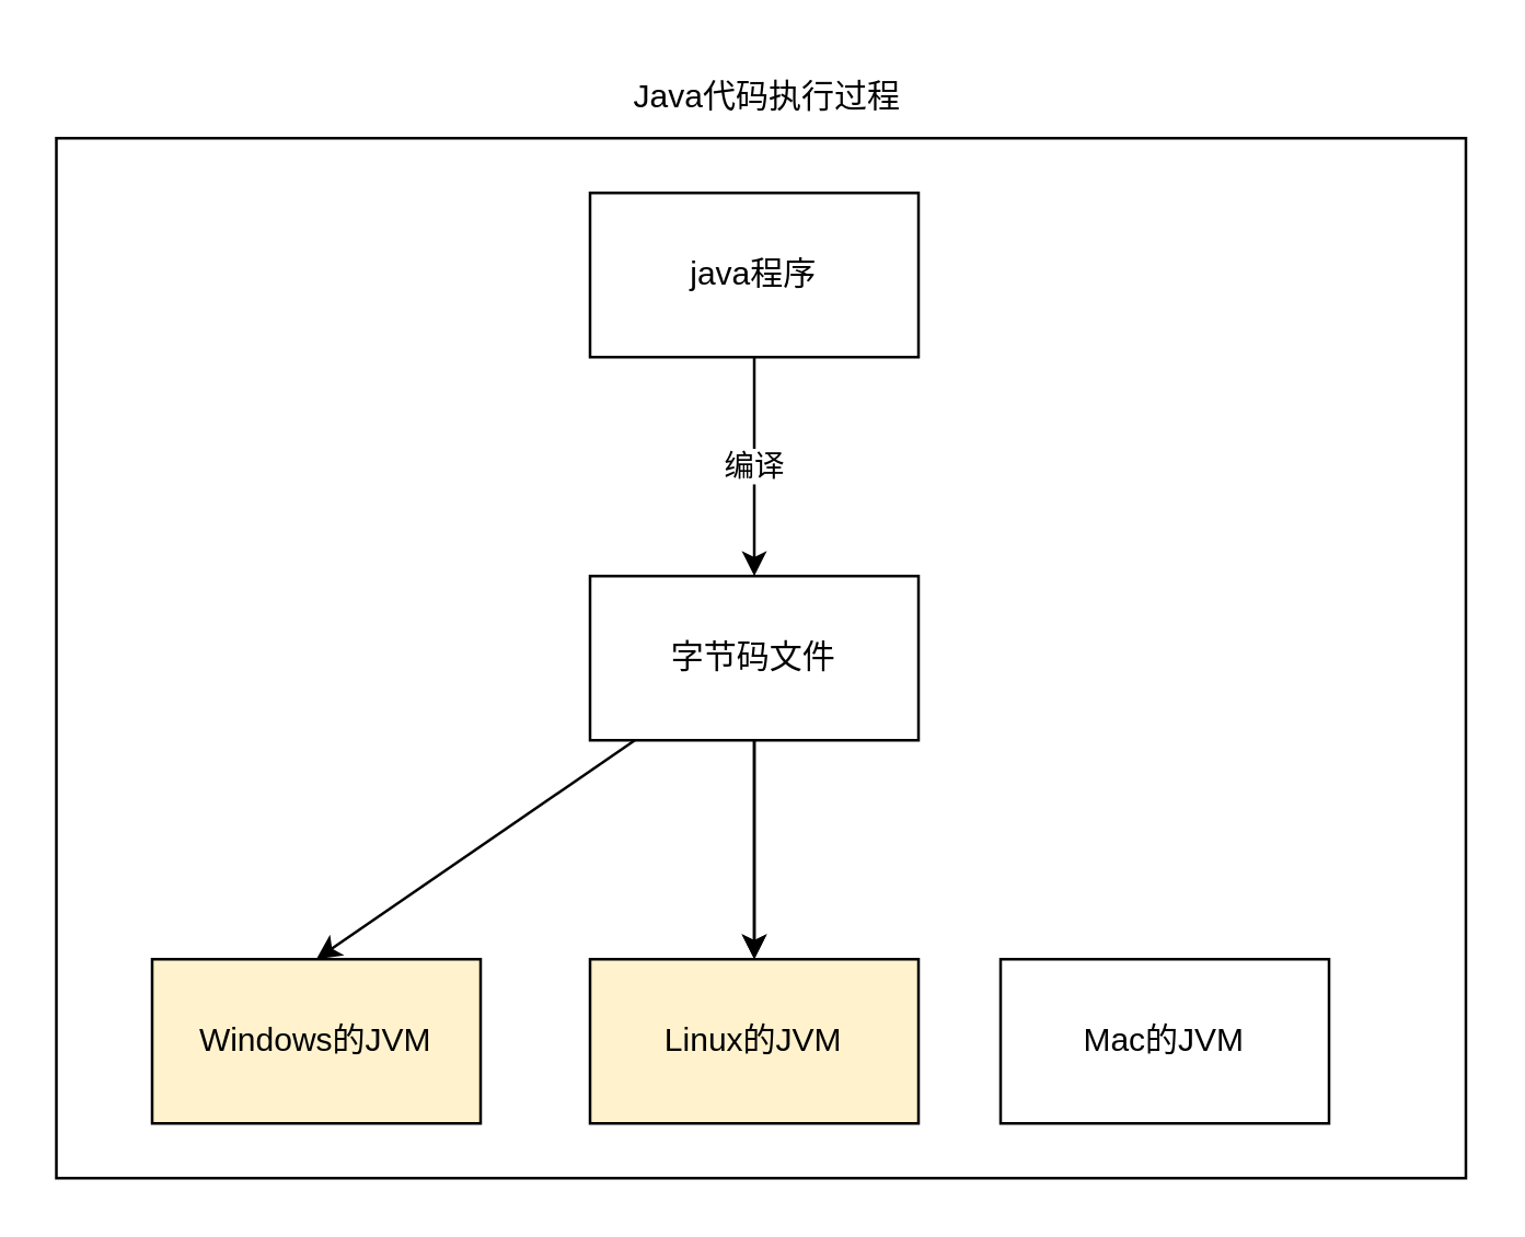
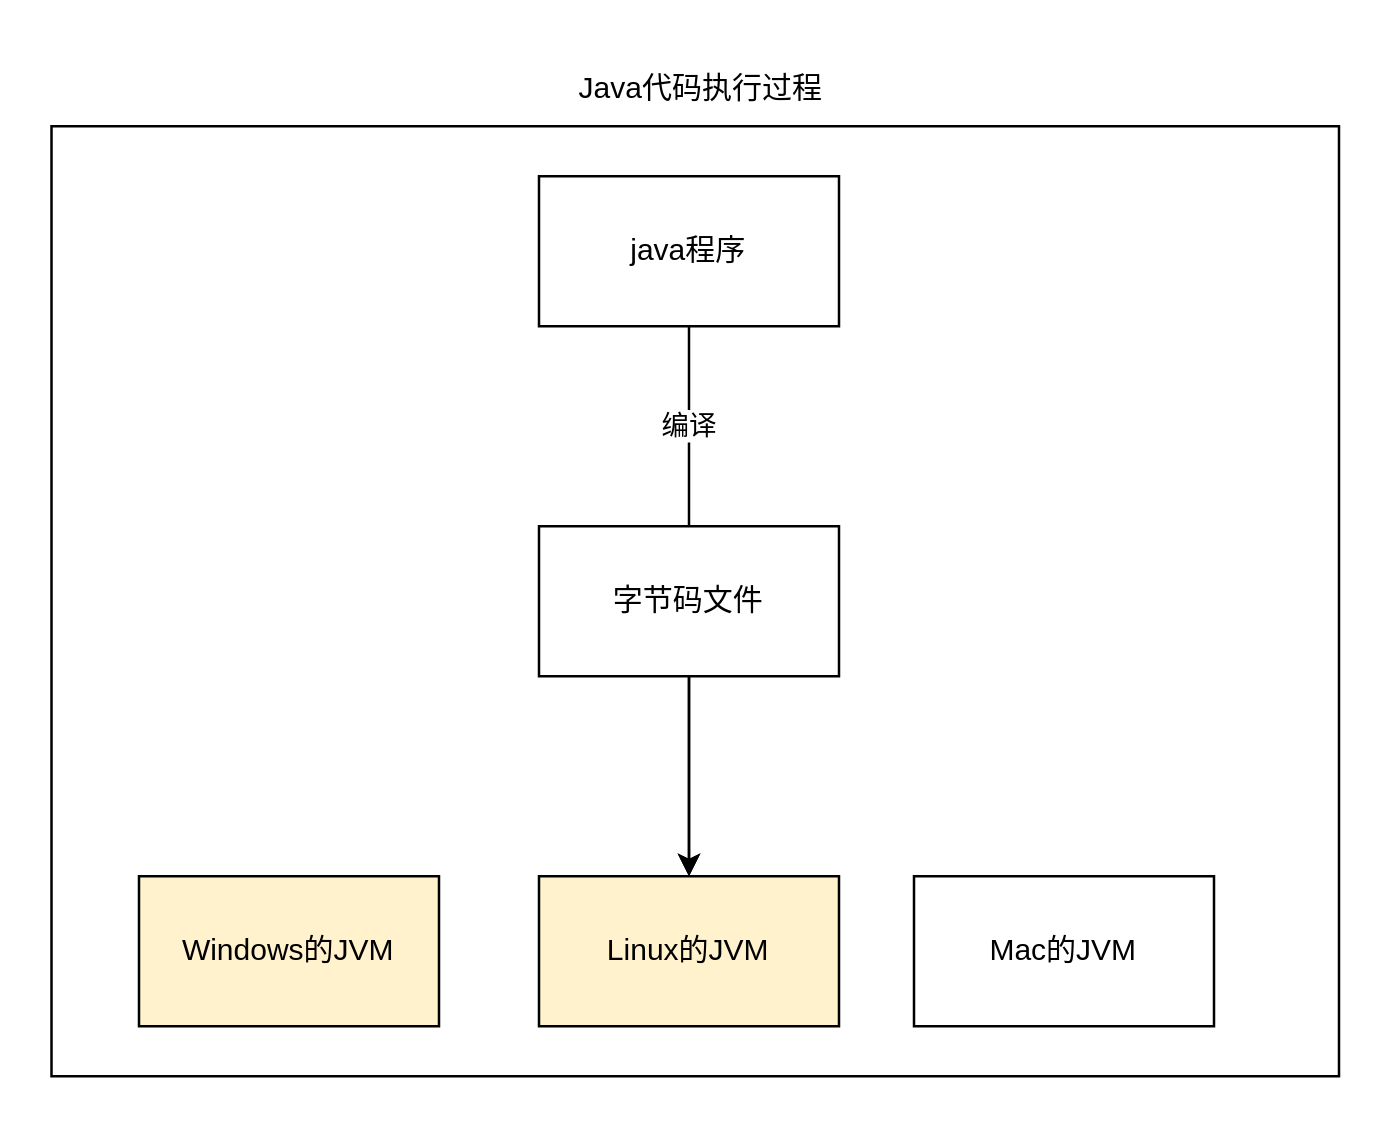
  <mxCell id="0" />
  <mxCell id="1" parent="0" />
  <mxCell id="2" value="" style="rounded=0;whiteSpace=wrap;html=1;" vertex="1" parent="1"><mxGeometry x="20" y="50" width="515" height="380" as="geometry" /></mxCell>
- <mxCell id="3" value="编译" style="edgeStyle=none;html=1;" edge="1" parent="1" source="4" target="8"><mxGeometry relative="1" as="geometry" /></mxCell>
+ <mxCell id="3" value="编译" style="edgeStyle=none;html=1;endArrow=none;" edge="1" parent="1" source="4" target="8"><mxGeometry relative="1" as="geometry" /></mxCell>
  <mxCell id="4" value="java程序" style="rounded=0;whiteSpace=wrap;html=1;" vertex="1" parent="1"><mxGeometry x="215" y="70" width="120" height="60" as="geometry" /></mxCell>
  <mxCell id="5" value="" style="edgeStyle=none;html=1;" edge="1" parent="1" source="8" target="9"><mxGeometry relative="1" as="geometry" /></mxCell>
  <mxCell id="6" value="" style="edgeStyle=none;html=1;" edge="1" parent="1" source="8" target="9"><mxGeometry relative="1" as="geometry" /></mxCell>
- <mxCell id="7" style="edgeStyle=none;html=1;entryX=0.5;entryY=0;entryDx=0;entryDy=0;" edge="1" parent="1" source="8" target="11"><mxGeometry relative="1" as="geometry" /></mxCell>
  <mxCell id="8" value="字节码文件" style="whiteSpace=wrap;html=1;rounded=0;" vertex="1" parent="1"><mxGeometry x="215" y="210" width="120" height="60" as="geometry" /></mxCell>
  <mxCell id="9" value="Linux的JVM" style="whiteSpace=wrap;html=1;rounded=0;fillColor=#fff2cc;" vertex="1" parent="1"><mxGeometry x="215" y="350" width="120" height="60" as="geometry" /></mxCell>
  <mxCell id="10" value="Mac的JVM" style="rounded=0;whiteSpace=wrap;html=1;" vertex="1" parent="1"><mxGeometry x="365" y="350" width="120" height="60" as="geometry" /></mxCell>
  <mxCell id="11" value="Windows的JVM" style="rounded=0;whiteSpace=wrap;html=1;fillColor=#fff2cc;" vertex="1" parent="1"><mxGeometry x="55" y="350" width="120" height="60" as="geometry" /></mxCell>
  <mxCell id="12" value="Java代码执行过程" style="text;html=1;strokeColor=none;fillColor=none;align=center;verticalAlign=middle;whiteSpace=wrap;rounded=0;" vertex="1" parent="1"><mxGeometry x="175" y="20" width="210" height="30" as="geometry" /></mxCell>
